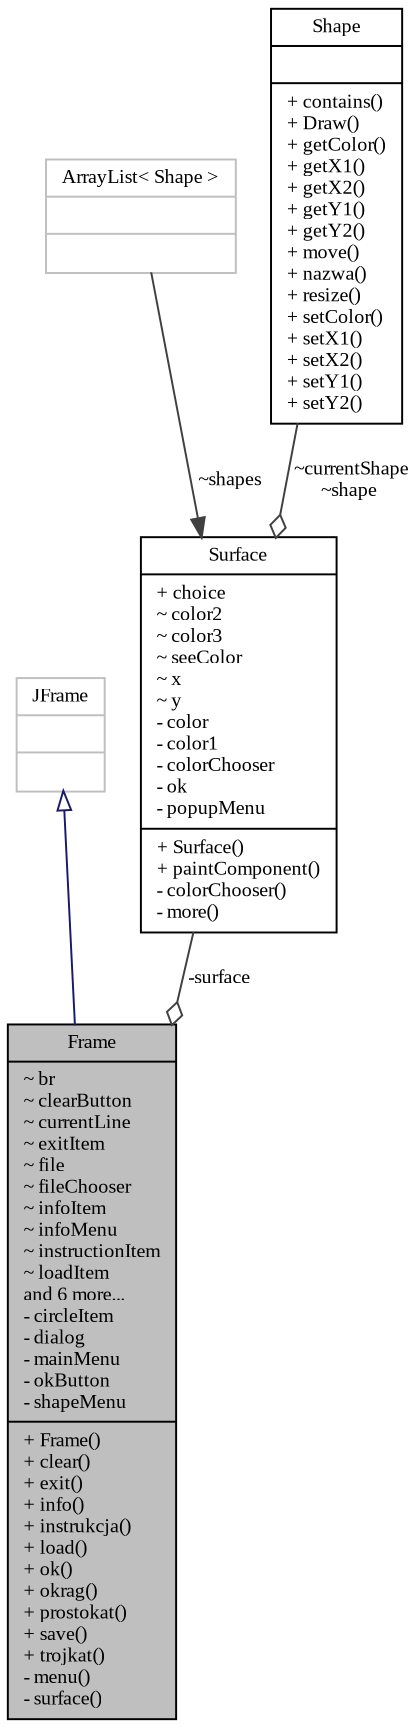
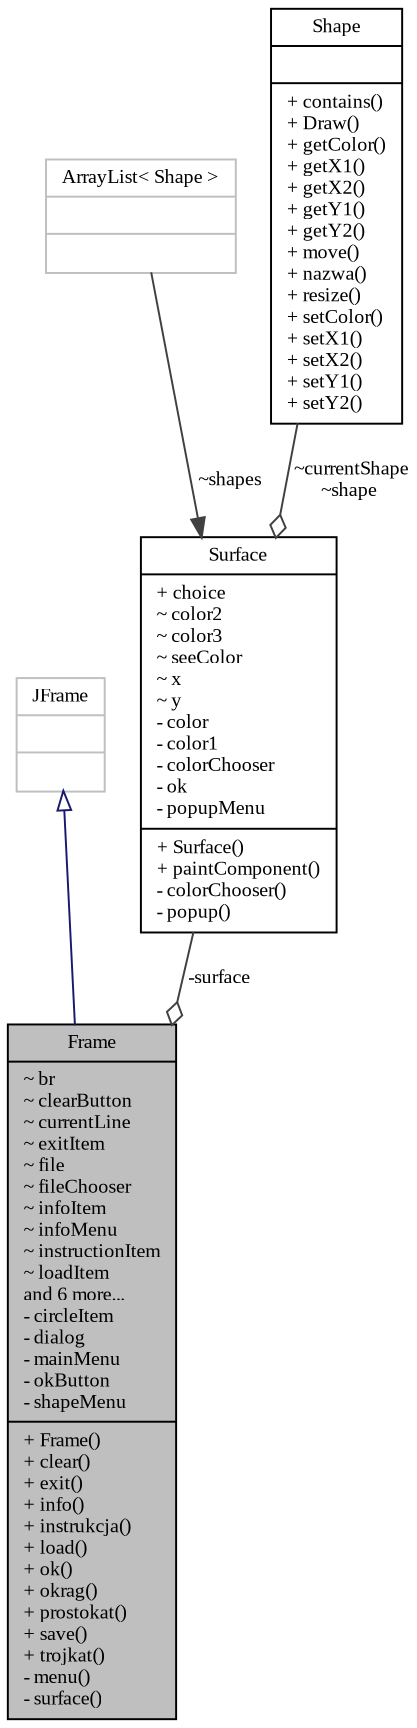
  digraph {
    fontname="Liberation Serif"
    node [color=black fillcolor=white fontname="Liberation Serif" fontsize=10 shape=record style=filled]
    edge [color=grey25 fontname="Liberation Serif" fontsize=10 labelfontname=Helvetica labelfontsize=10 style=solid arrowhead=odiamond]
    n1 [fillcolor=grey75 fontcolor=black height=0.2 label="{Frame\n|~ br\l~ clearButton\l~ currentLine\l~ exitItem\l~ file\l~ fileChooser\l~ infoItem\l~ infoMenu\l~ instructionItem\l~ loadItem\land 6 more...\l- circleItem\l- dialog\l- mainMenu\l- okButton\l- shapeMenu\l|+ Frame()\l+ clear()\l+ exit()\l+ info()\l+ instrukcja()\l+ load()\l+ ok()\l+ okrag()\l+ prostokat()\l+ save()\l+ trojkat()\l- menu()\l- surface()\l}" width=0.4]
    n2 [color=grey75 height=0.2 label="{JFrame\n||}" width=0.4]
-   n3 [height=0.2 label="{Surface\n|+ choice\l~ color2\l~ color3\l~ seeColor\l~ x\l~ y\l- color\l- color1\l- colorChooser\l- ok\l- popupMenu\l|+ Surface()\l+ paintComponent()\l- colorChooser()\l- more()\l}" width=0.4]
+   n3 [height=0.2 label="{Surface\n|+ choice\l~ color2\l~ color3\l~ seeColor\l~ x\l~ y\l- color\l- color1\l- colorChooser\l- ok\l- popupMenu\l|+ Surface()\l+ paintComponent()\l- colorChooser()\l- popup()\l}" width=0.4]
    n4 [color=grey75 height=0.2 label="{ArrayList\< Shape \>\n||}" width=0.4]
    n5 [height=0.2 label="{Shape\n||+ contains()\l+ Draw()\l+ getColor()\l+ getX1()\l+ getX2()\l+ getY1()\l+ getY2()\l+ move()\l+ nazwa()\l+ resize()\l+ setColor()\l+ setX1()\l+ setX2()\l+ setY1()\l+ setY2()\l}" width=0.4]
    n2 -> n1 [arrowtail=onormal color=midnightblue dir=back arrowhead=""]
    n3 -> n1 [label=" -surface"]
    n4 -> n3 [arrowhead=normal label=" ~shapes"]
    n5 -> n3 [label=" ~currentShape\n~shape"]
  }
